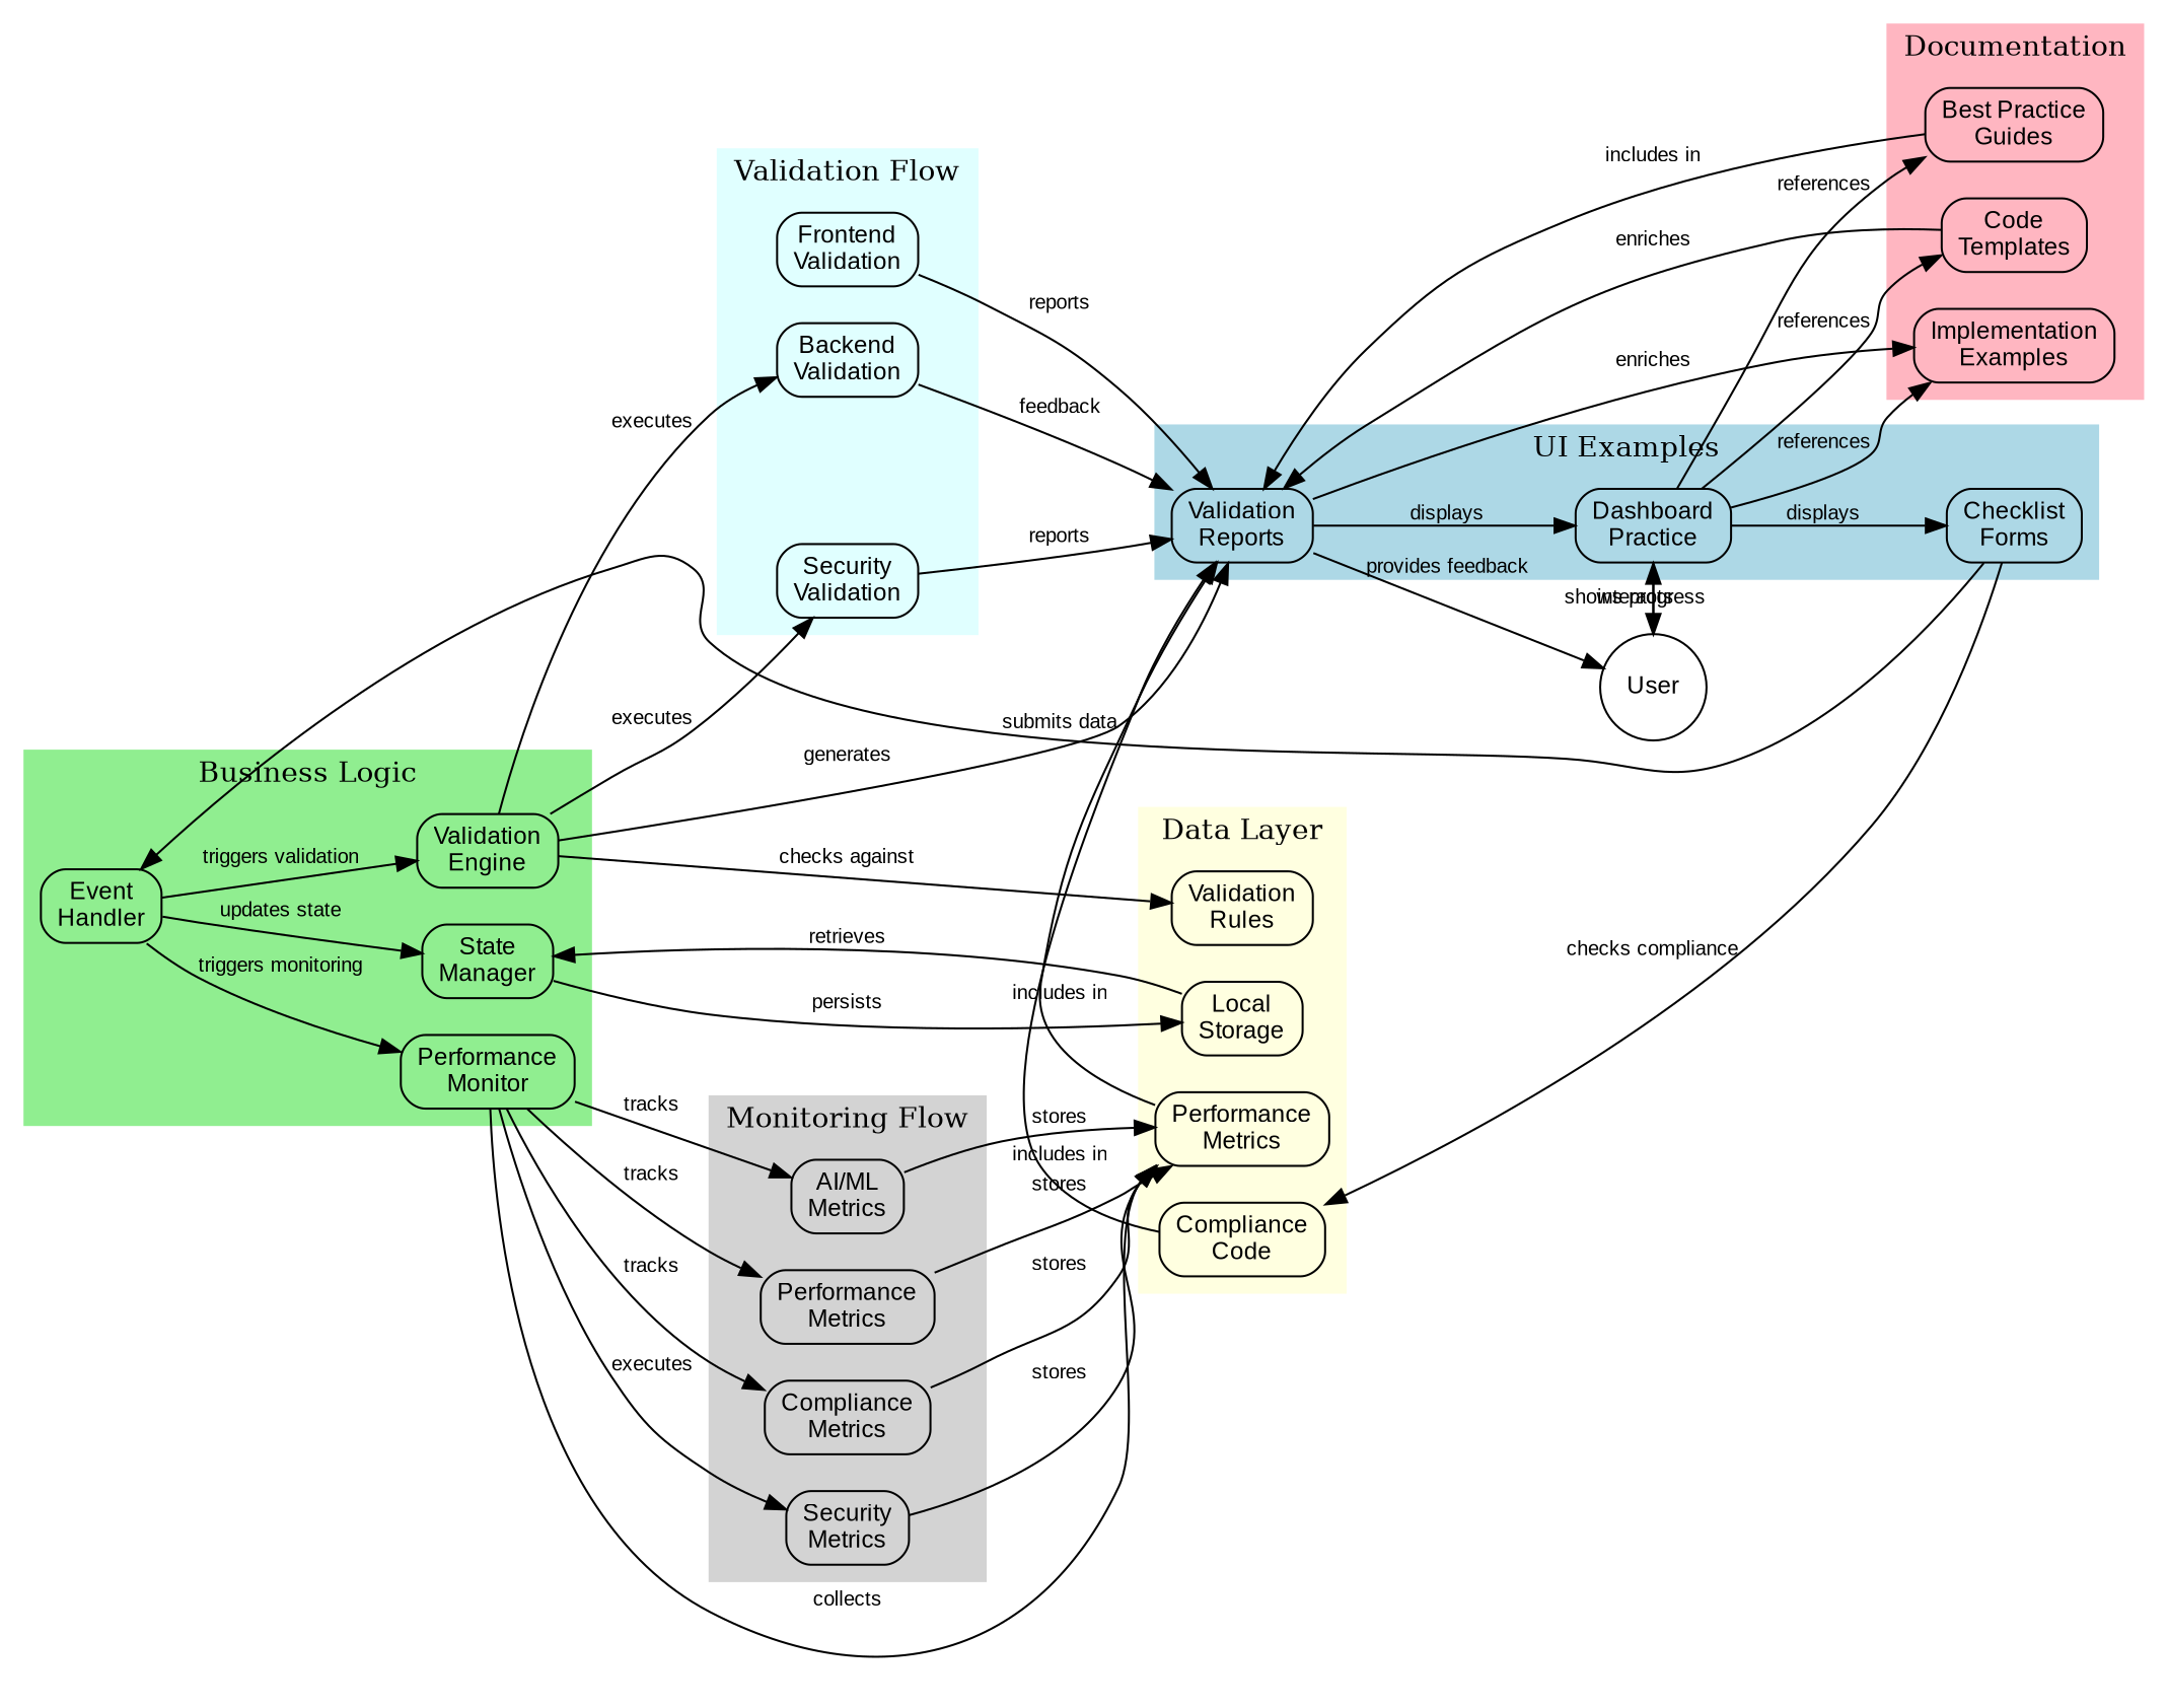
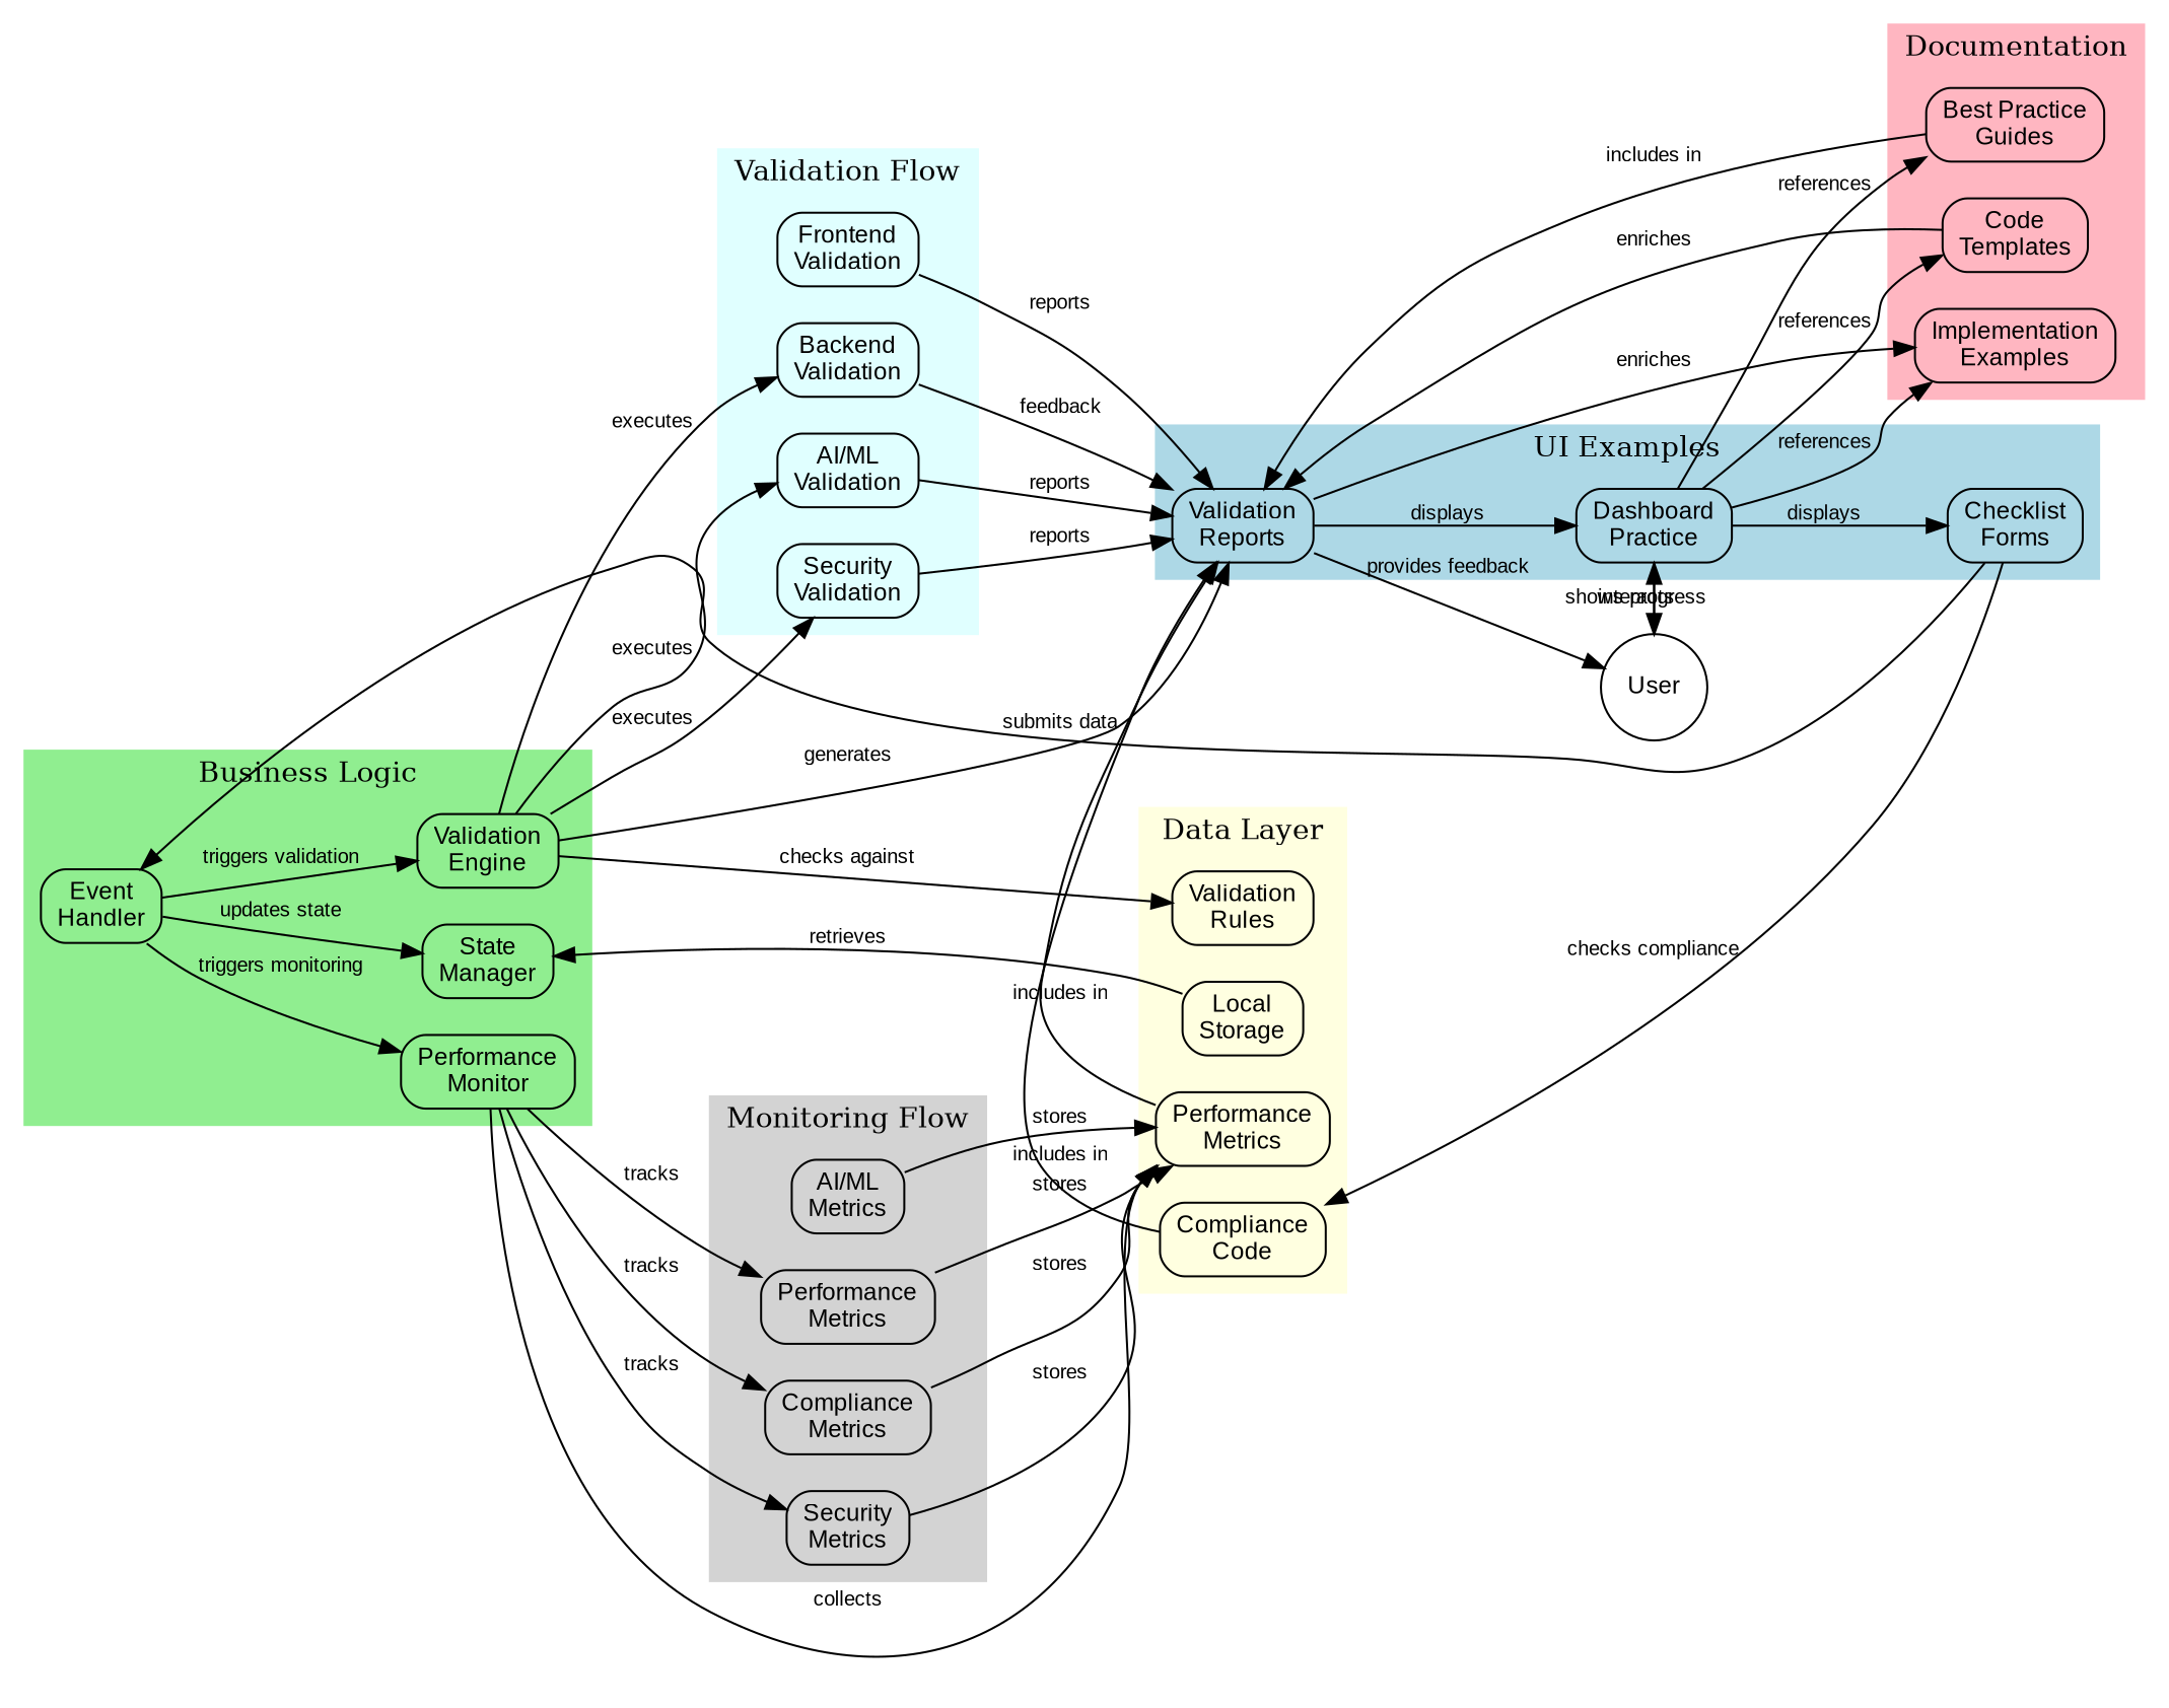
  digraph {
    rankdir=LR
    node [fontname=Arial fontsize=12 shape=box style=rounded]
    edge [fontname=Arial fontsize=10]
    n1 [label="Dashboard\nPractice"]
    n2 [label="Checklist\nForms"]
    n3 [label="Validation\nReports"]
    n4 [label="Validation\nEngine"]
    n5 [label="State\nManager"]
    n6 [label="Event\nHandler"]
    n7 [label="Performance\nMonitor"]
    n8 [label="Local\nStorage"]
    n9 [label="Validation\nRules"]
    n10 [label="Performance\nMetrics"]
    n11 [label="Compliance\nCode"]
    n12 [label="Best Practice\nGuides"]
    n13 [label="Code\nTemplates"]
    n14 [label="Implementation\nExamples"]
    n15 [label="Frontend\nValidation"]
    n16 [label="Backend\nValidation"]
    n17 [label="Security\nValidation"]
+   n18 [label="AI/ML\nValidation"]
    n19 [label="Performance\nMetrics"]
    n20 [label="Compliance\nMetrics"]
    n21 [label="Security\nMetrics"]
    n22 [label="AI/ML\nMetrics"]
    n23 [label=User shape=circle]
    subgraph cluster_1 {
      color=lightblue
      label="UI Examples"
      style=filled
      n1
      n2
      n3
    }
    subgraph cluster_2 {
      color=lightgreen
      label="Business Logic"
      style=filled
      n4
      n5
      n6
      n7
    }
    subgraph cluster_3 {
      color=lightyellow
      label="Data Layer"
      style=filled
      n8
      n9
      n10
      n11
    }
    subgraph cluster_4 {
      color=lightpink
      label=Documentation
      style=filled
      n12
      n13
      n14
    }
    subgraph cluster_5 {
      color=lightcyan
      label="Validation Flow"
      style=filled
      n15
      n16
      n17
+     n18
    }
    subgraph cluster_6 {
      color=lightgrey
      label="Monitoring Flow"
      style=filled
      n19
      n20
      n21
      n22
    }
    n1 -> n2 [label=displays]
    n1 -> n12 [label=references]
    n1 -> n13 [label=references]
    n1 -> n14 [label=references]
    n1 -> n23 [label="shows progress"]
    n2 -> n6 [label="submits data"]
    n2 -> n11 [label="checks compliance"]
    n3 -> n1 [label=displays]
    n3 -> n14 [label=enriches]
    n3 -> n23 [label="provides feedback"]
    n4 -> n3 [label=generates]
    n4 -> n9 [label="checks against"]
    n4 -> n16 [label=executes]
    n4 -> n17 [label=executes]
-   n5 -> n8 [label=persists]
+   n4 -> n18 [label=executes]
    n6 -> n4 [label="triggers validation"]
    n6 -> n5 [label="updates state"]
    n6 -> n7 [label="triggers monitoring"]
    n7 -> n10 [label=collects]
    n7 -> n19 [label=tracks]
    n7 -> n20 [label=tracks]
-   n7 -> n21 [label=executes]
-   n7 -> n22 [label=tracks]
+   n7 -> n21 [label=tracks]
    n8 -> n5 [label=retrieves]
    n10 -> n3 [label="includes in"]
    n11 -> n3 [label="includes in"]
    n12 -> n3 [label="includes in"]
    n13 -> n3 [label=enriches]
    n15 -> n3 [label=reports]
    n16 -> n3 [label=feedback]
    n17 -> n3 [label=reports]
+   n18 -> n3 [label=reports]
    n19 -> n10 [label=stores]
    n20 -> n10 [label=stores]
    n21 -> n10 [label=stores]
    n22 -> n10 [label=stores]
    n23 -> n1 [label=interacts]
  }
